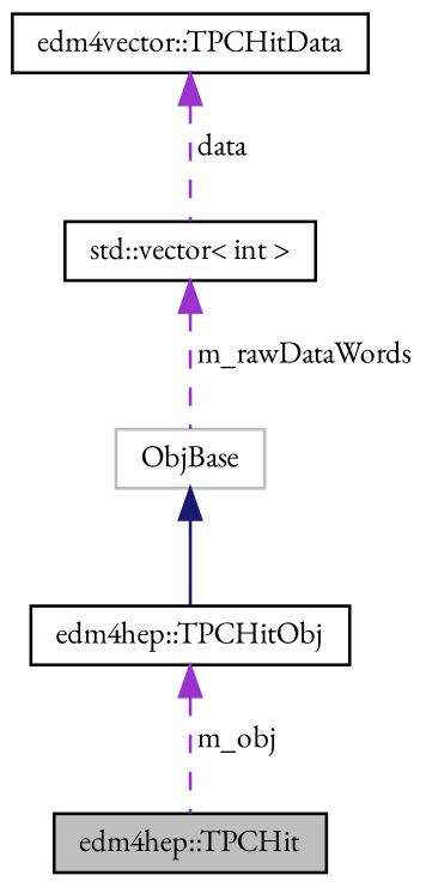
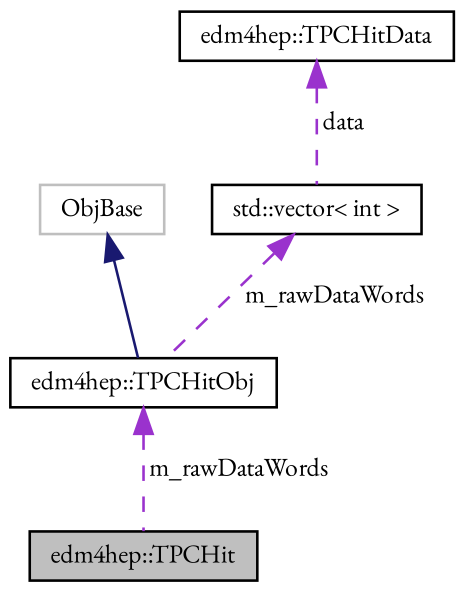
  digraph {
    fontname="EB Garamond"
    node [color=black fillcolor=white fontname="EB Garamond" fontsize=10 shape=record style=filled]
    edge [color=darkorchid3 dir=back fontname="EB Garamond" fontsize=10 labelfontname=Helvetica labelfontsize=10 style=dashed]
    n1 [fillcolor=grey75 fontcolor=black height=0.2 label="edm4hep::TPCHit" width=0.4]
    n2 [height=0.2 label="edm4hep::TPCHitObj" width=0.4]
    n3 [color=grey75 height=0.2 label=ObjBase width=0.4]
    n4 [height=0.2 label="std::vector\< int \>" width=0.4]
-   n5 [height=0.2 label="edm4vector::TPCHitData" width=0.4]
-   n2 -> n1 [label=" m_obj"]
+   n5 [height=0.2 label="edm4hep::TPCHitData" width=0.4]
+   n2 -> n1 [label=" m_rawDataWords"]
    n3 -> n2 [color=midnightblue style=solid]
-   n4 -> n3 [label=" m_rawDataWords"]
+   n4 -> n2 [label=" m_rawDataWords"]
    n5 -> n4 [label=" data"]
  }
